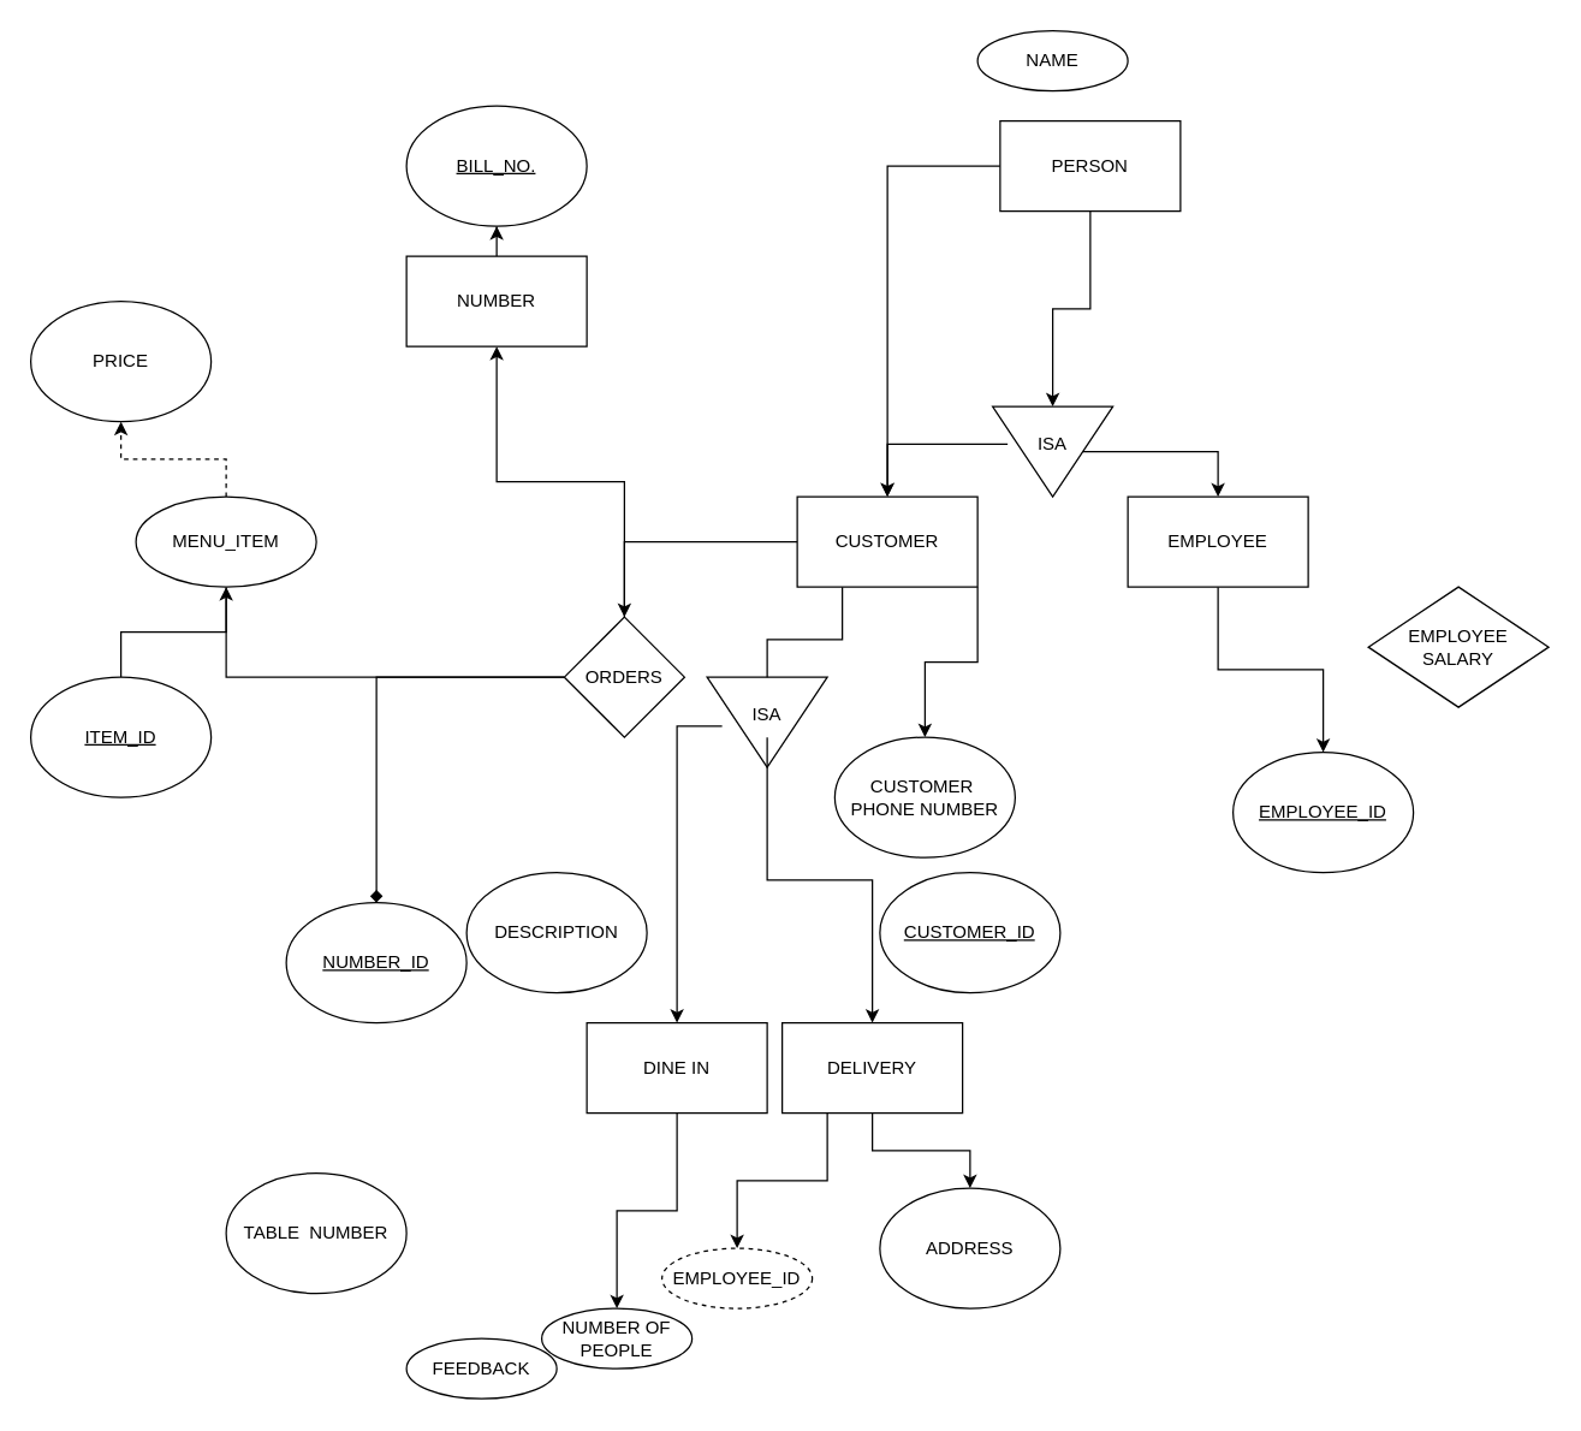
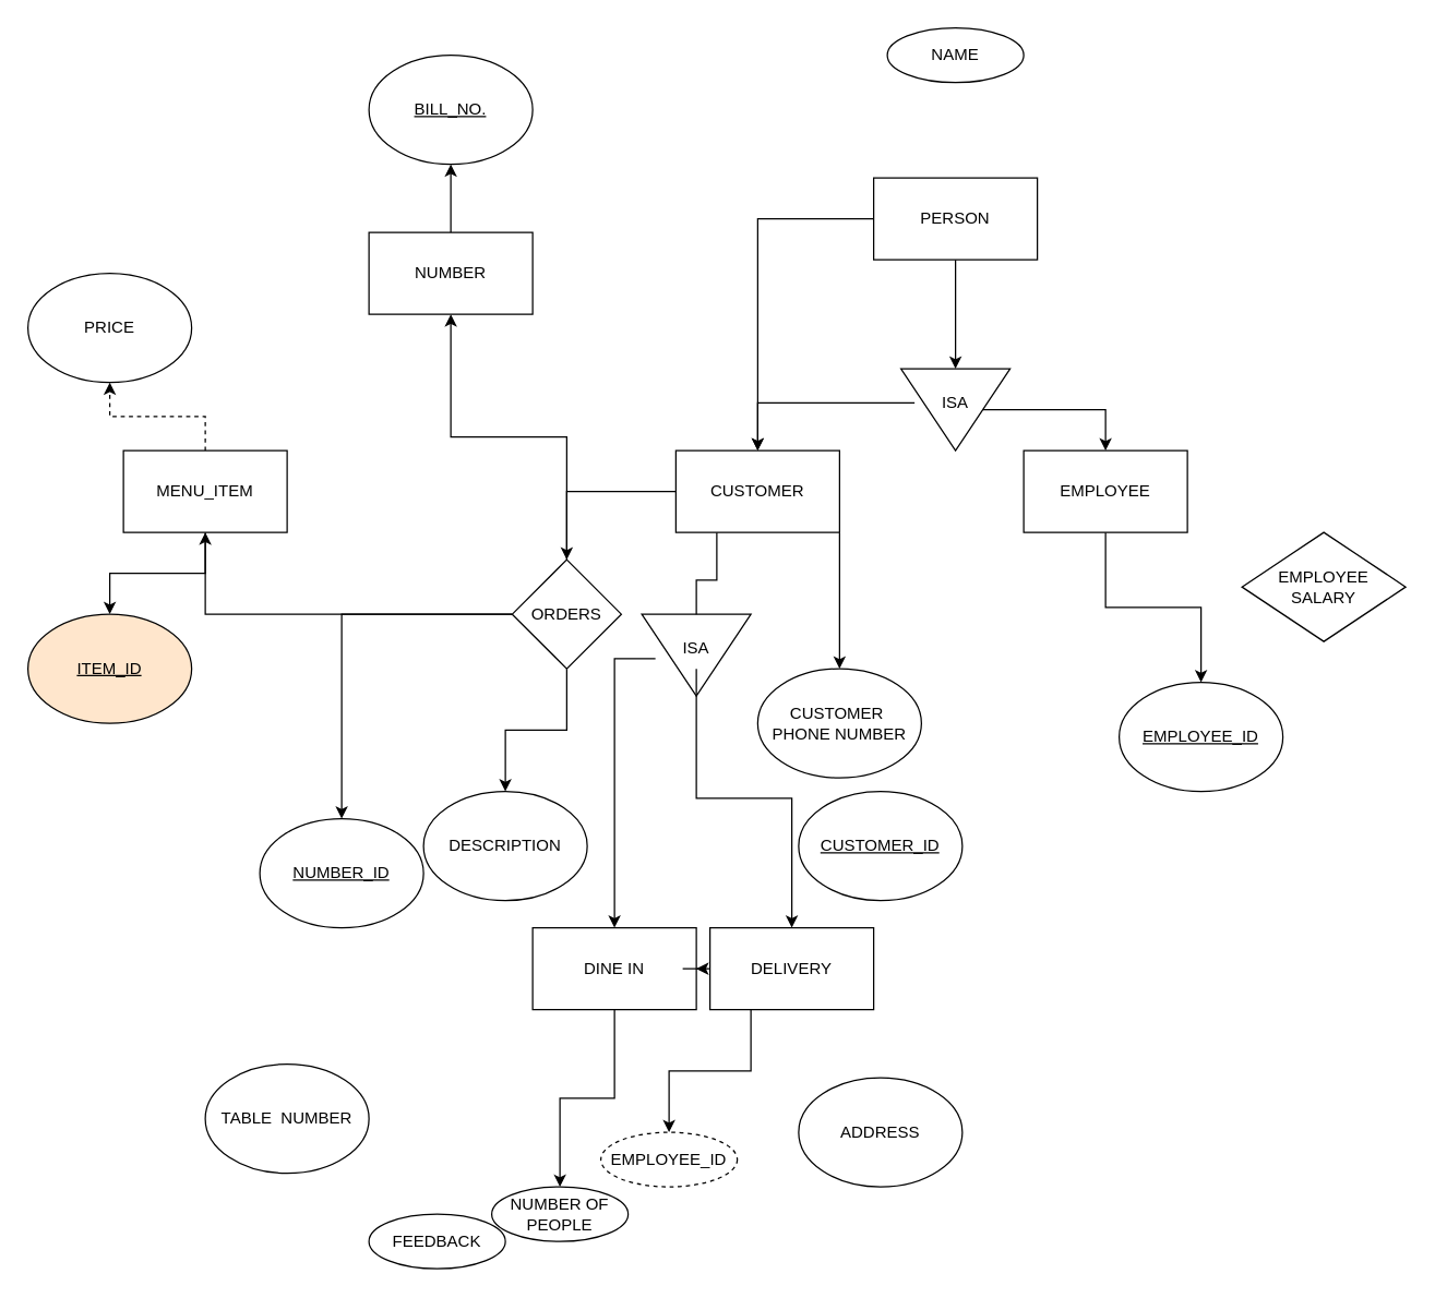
  <mxCell id="0" />
  <mxCell id="1" parent="0" />
  <mxCell id="2" value="" style="edgeStyle=orthogonalEdgeStyle;rounded=0;orthogonalLoop=1;jettySize=auto;html=1;" parent="1" source="4" target="6" edge="1"><mxGeometry relative="1" as="geometry" /></mxCell>
  <mxCell id="3" value="" style="edgeStyle=orthogonalEdgeStyle;rounded=0;orthogonalLoop=1;jettySize=auto;html=1;" edge="1" parent="1" source="4" target="10"><mxGeometry relative="1" as="geometry" /></mxCell>
- <mxCell id="4" value="PERSON" style="rounded=0;whiteSpace=wrap;html=1;" parent="1" vertex="1"><mxGeometry x="665" y="80" width="120" height="60" as="geometry" /></mxCell>
+ <mxCell id="4" value="PERSON" style="rounded=0;whiteSpace=wrap;html=1;" parent="1" vertex="1"><mxGeometry x="640" y="130" width="120" height="60" as="geometry" /></mxCell>
  <mxCell id="5" style="edgeStyle=orthogonalEdgeStyle;rounded=0;orthogonalLoop=1;jettySize=auto;html=1;exitX=0.5;exitY=0;exitDx=0;exitDy=0;entryX=0.5;entryY=0;entryDx=0;entryDy=0;" parent="1" source="6" target="12" edge="1"><mxGeometry relative="1" as="geometry" /></mxCell>
  <mxCell id="6" value="" style="triangle;whiteSpace=wrap;html=1;rounded=0;rotation=90;" parent="1" vertex="1"><mxGeometry x="670" y="260" width="60" height="80" as="geometry" /></mxCell>
  <mxCell id="7" value="" style="edgeStyle=orthogonalEdgeStyle;rounded=0;orthogonalLoop=1;jettySize=auto;html=1;" parent="1" source="10" target="22" edge="1"><mxGeometry relative="1" as="geometry" /></mxCell>
  <mxCell id="8" style="edgeStyle=orthogonalEdgeStyle;rounded=0;orthogonalLoop=1;jettySize=auto;html=1;exitX=1;exitY=1;exitDx=0;exitDy=0;entryX=0.5;entryY=0;entryDx=0;entryDy=0;" parent="1" source="10" target="17" edge="1"><mxGeometry relative="1" as="geometry" /></mxCell>
  <mxCell id="9" style="edgeStyle=orthogonalEdgeStyle;rounded=0;orthogonalLoop=1;jettySize=auto;html=1;exitX=0.25;exitY=1;exitDx=0;exitDy=0;entryX=0.5;entryY=0;entryDx=0;entryDy=0;" edge="1" parent="1" source="10" target="37"><mxGeometry relative="1" as="geometry" /></mxCell>
- <mxCell id="10" value="CUSTOMER" style="rounded=0;whiteSpace=wrap;html=1;" parent="1" vertex="1"><mxGeometry x="530" y="330" width="120" height="60" as="geometry" /></mxCell>
+ <mxCell id="10" value="CUSTOMER" style="rounded=0;whiteSpace=wrap;html=1;" parent="1" vertex="1"><mxGeometry x="495" y="330" width="120" height="60" as="geometry" /></mxCell>
  <mxCell id="11" value="" style="edgeStyle=orthogonalEdgeStyle;rounded=0;orthogonalLoop=1;jettySize=auto;html=1;" parent="1" source="12" target="15" edge="1"><mxGeometry relative="1" as="geometry" /></mxCell>
  <mxCell id="12" value="EMPLOYEE" style="rounded=0;whiteSpace=wrap;html=1;" parent="1" vertex="1"><mxGeometry x="750" y="330" width="120" height="60" as="geometry" /></mxCell>
  <mxCell id="13" value="" style="edgeStyle=orthogonalEdgeStyle;rounded=0;orthogonalLoop=1;jettySize=auto;html=1;" parent="1" source="14" target="10" edge="1"><mxGeometry relative="1" as="geometry" /></mxCell>
  <mxCell id="14" value="ISA" style="text;html=1;align=center;verticalAlign=middle;whiteSpace=wrap;rounded=0;" parent="1" vertex="1"><mxGeometry x="670" y="280" width="60" height="30" as="geometry" /></mxCell>
  <mxCell id="15" value="&lt;u&gt;EMPLOYEE_ID&lt;/u&gt;" style="ellipse;whiteSpace=wrap;html=1;" parent="1" vertex="1"><mxGeometry x="820" y="500" width="120" height="80" as="geometry" /></mxCell>
  <mxCell id="16" value="EMPLOYEE&lt;div&gt;SALARY&lt;/div&gt;" style="rhombus;whiteSpace=wrap;html=1;" parent="1" vertex="1"><mxGeometry x="910" y="390" width="120" height="80" as="geometry" /></mxCell>
  <mxCell id="17" value="CUSTOMER&amp;nbsp;&lt;div&gt;PHONE NUMBER&lt;/div&gt;" style="ellipse;whiteSpace=wrap;html=1;" parent="1" vertex="1"><mxGeometry x="555" y="490" width="120" height="80" as="geometry" /></mxCell>
  <mxCell id="18" value="" style="edgeStyle=orthogonalEdgeStyle;rounded=0;orthogonalLoop=1;jettySize=auto;html=1;" parent="1" source="22" target="25" edge="1"><mxGeometry relative="1" as="geometry" /></mxCell>
  <mxCell id="19" value="" style="edgeStyle=orthogonalEdgeStyle;rounded=0;orthogonalLoop=1;jettySize=auto;html=1;" parent="1" source="22" target="30" edge="1"><mxGeometry relative="1" as="geometry" /></mxCell>
- <mxCell id="20" value="" style="edgeStyle=orthogonalEdgeStyle;rounded=0;orthogonalLoop=1;jettySize=auto;html=1;endArrow=diamond;" parent="1" source="22" target="33" edge="1"><mxGeometry relative="1" as="geometry" /></mxCell>
+ <mxCell id="20" value="" style="edgeStyle=orthogonalEdgeStyle;rounded=0;orthogonalLoop=1;jettySize=auto;html=1;" parent="1" source="22" target="33" edge="1"><mxGeometry relative="1" as="geometry" /></mxCell>
+ <mxCell id="21" value="" style="edgeStyle=orthogonalEdgeStyle;rounded=0;orthogonalLoop=1;jettySize=auto;html=1;" edge="1" parent="1" source="22" target="32"><mxGeometry relative="1" as="geometry" /></mxCell>
  <mxCell id="22" value="ORDERS" style="rhombus;whiteSpace=wrap;html=1;" parent="1" vertex="1"><mxGeometry x="375" y="410" width="80" height="80" as="geometry" /></mxCell>
- <mxCell id="23" value="" style="edgeStyle=orthogonalEdgeStyle;rounded=0;orthogonalLoop=1;jettySize=auto;html=1;endArrow=none;" parent="1" source="25" target="26" edge="1"><mxGeometry relative="1" as="geometry" /></mxCell>
+ <mxCell id="23" value="" style="edgeStyle=orthogonalEdgeStyle;rounded=0;orthogonalLoop=1;jettySize=auto;html=1;" parent="1" source="25" target="26" edge="1"><mxGeometry relative="1" as="geometry" /></mxCell>
  <mxCell id="24" value="" style="edgeStyle=orthogonalEdgeStyle;rounded=0;orthogonalLoop=1;jettySize=auto;html=1;dashed=1;" parent="1" source="25" target="28" edge="1"><mxGeometry relative="1" as="geometry" /></mxCell>
- <mxCell id="25" value="MENU_ITEM" style="ellipse;whiteSpace=wrap;html=1;" parent="1" vertex="1"><mxGeometry x="90" y="330" width="120" height="60" as="geometry" /></mxCell>
- <mxCell id="26" value="&lt;u&gt;ITEM_ID&lt;/u&gt;" style="ellipse;whiteSpace=wrap;html=1;" parent="1" vertex="1"><mxGeometry x="20" y="450" width="120" height="80" as="geometry" /></mxCell>
+ <mxCell id="25" value="MENU_ITEM" style="whiteSpace=wrap;html=1;" parent="1" vertex="1"><mxGeometry x="90" y="330" width="120" height="60" as="geometry" /></mxCell>
+ <mxCell id="26" value="&lt;u&gt;ITEM_ID&lt;/u&gt;" style="ellipse;whiteSpace=wrap;html=1;fillColor=#ffe6cc;" parent="1" vertex="1"><mxGeometry x="20" y="450" width="120" height="80" as="geometry" /></mxCell>
  <mxCell id="27" value="&lt;u&gt;CUSTOMER_ID&lt;/u&gt;" style="ellipse;whiteSpace=wrap;html=1;" parent="1" vertex="1"><mxGeometry x="585" y="580" width="120" height="80" as="geometry" /></mxCell>
  <mxCell id="28" value="PRICE" style="ellipse;whiteSpace=wrap;html=1;" parent="1" vertex="1"><mxGeometry x="20" y="200" width="120" height="80" as="geometry" /></mxCell>
  <mxCell id="29" value="" style="edgeStyle=orthogonalEdgeStyle;rounded=0;orthogonalLoop=1;jettySize=auto;html=1;" parent="1" source="30" target="31" edge="1"><mxGeometry relative="1" as="geometry" /></mxCell>
  <mxCell id="30" value="NUMBER" style="whiteSpace=wrap;html=1;" parent="1" vertex="1"><mxGeometry x="270" y="170" width="120" height="60" as="geometry" /></mxCell>
- <mxCell id="31" value="&lt;u&gt;BILL_NO.&lt;/u&gt;" style="ellipse;whiteSpace=wrap;html=1;" parent="1" vertex="1"><mxGeometry x="270" y="70" width="120" height="80" as="geometry" /></mxCell>
+ <mxCell id="31" value="&lt;u&gt;BILL_NO.&lt;/u&gt;" style="ellipse;whiteSpace=wrap;html=1;" parent="1" vertex="1"><mxGeometry x="270" y="40" width="120" height="80" as="geometry" /></mxCell>
  <mxCell id="32" value="&lt;div&gt;DESCRIPTION&lt;/div&gt;" style="ellipse;whiteSpace=wrap;html=1;" parent="1" vertex="1"><mxGeometry x="310" y="580" width="120" height="80" as="geometry" /></mxCell>
  <mxCell id="33" value="&lt;u&gt;NUMBER_ID&lt;/u&gt;" style="ellipse;whiteSpace=wrap;html=1;" parent="1" vertex="1"><mxGeometry x="190" y="600" width="120" height="80" as="geometry" /></mxCell>
  <mxCell id="34" value="" style="triangle;whiteSpace=wrap;html=1;rounded=0;rotation=90;" vertex="1" parent="1"><mxGeometry x="480" y="440" width="60" height="80" as="geometry" /></mxCell>
  <mxCell id="35" style="edgeStyle=orthogonalEdgeStyle;rounded=0;orthogonalLoop=1;jettySize=auto;html=1;entryX=0.5;entryY=0;entryDx=0;entryDy=0;" edge="1" parent="1" source="37" target="42"><mxGeometry relative="1" as="geometry"><mxPoint x="510" y="650" as="targetPoint" /></mxGeometry></mxCell>
  <mxCell id="36" style="edgeStyle=orthogonalEdgeStyle;rounded=0;orthogonalLoop=1;jettySize=auto;html=1;exitX=0;exitY=0.75;exitDx=0;exitDy=0;entryX=0.5;entryY=0;entryDx=0;entryDy=0;" edge="1" parent="1" source="37" target="39"><mxGeometry relative="1" as="geometry" /></mxCell>
  <mxCell id="37" value="ISA" style="text;html=1;align=center;verticalAlign=middle;whiteSpace=wrap;rounded=0;" vertex="1" parent="1"><mxGeometry x="480" y="460" width="60" height="30" as="geometry" /></mxCell>
  <mxCell id="38" style="edgeStyle=orthogonalEdgeStyle;rounded=0;orthogonalLoop=1;jettySize=auto;html=1;exitX=0.5;exitY=1;exitDx=0;exitDy=0;entryX=0.5;entryY=0;entryDx=0;entryDy=0;" edge="1" parent="1" source="39" target="48"><mxGeometry relative="1" as="geometry" /></mxCell>
  <mxCell id="39" value="DINE IN" style="rounded=0;whiteSpace=wrap;html=1;" vertex="1" parent="1"><mxGeometry x="390" y="680" width="120" height="60" as="geometry" /></mxCell>
- <mxCell id="40" value="" style="edgeStyle=orthogonalEdgeStyle;rounded=0;orthogonalLoop=1;jettySize=auto;html=1;" edge="1" parent="1" source="42" target="44"><mxGeometry relative="1" as="geometry" /></mxCell>
+ <mxCell id="40" value="" style="edgeStyle=orthogonalEdgeStyle;rounded=0;orthogonalLoop=1;jettySize=auto;html=1;" edge="1" parent="1" source="42" target="39"><mxGeometry relative="1" as="geometry" /></mxCell>
  <mxCell id="41" style="edgeStyle=orthogonalEdgeStyle;rounded=0;orthogonalLoop=1;jettySize=auto;html=1;exitX=0.25;exitY=1;exitDx=0;exitDy=0;entryX=0.5;entryY=0;entryDx=0;entryDy=0;" edge="1" parent="1" source="42" target="45"><mxGeometry relative="1" as="geometry" /></mxCell>
  <mxCell id="42" value="DELIVERY" style="rounded=0;whiteSpace=wrap;html=1;" vertex="1" parent="1"><mxGeometry x="520" y="680" width="120" height="60" as="geometry" /></mxCell>
  <mxCell id="43" value="TABLE&amp;nbsp; NUMBER" style="ellipse;whiteSpace=wrap;html=1;" vertex="1" parent="1"><mxGeometry x="150" y="780" width="120" height="80" as="geometry" /></mxCell>
  <mxCell id="44" value="ADDRESS" style="ellipse;whiteSpace=wrap;html=1;" vertex="1" parent="1"><mxGeometry x="585" y="790" width="120" height="80" as="geometry" /></mxCell>
  <mxCell id="45" value="&lt;div&gt;EMPLOYEE_ID&lt;/div&gt;" style="ellipse;whiteSpace=wrap;html=1;align=center;dashed=1;" vertex="1" parent="1"><mxGeometry x="440" y="830" width="100" height="40" as="geometry" /></mxCell>
  <mxCell id="46" value="FEEDBACK" style="ellipse;whiteSpace=wrap;html=1;align=center;" vertex="1" parent="1"><mxGeometry x="270" y="890" width="100" height="40" as="geometry" /></mxCell>
  <mxCell id="47" value="NAME" style="ellipse;whiteSpace=wrap;html=1;align=center;" vertex="1" parent="1"><mxGeometry x="650" y="20" width="100" height="40" as="geometry" /></mxCell>
  <mxCell id="48" value="NUMBER OF PEOPLE" style="ellipse;whiteSpace=wrap;html=1;align=center;" vertex="1" parent="1"><mxGeometry x="360" y="870" width="100" height="40" as="geometry" /></mxCell>
